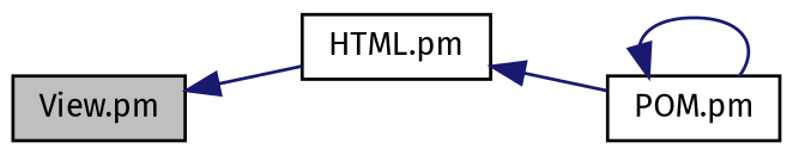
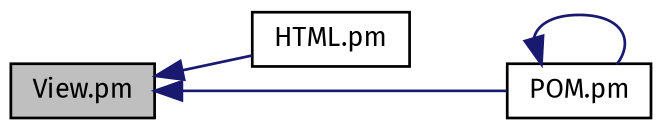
  digraph {
    fontname="Fira Sans"
    rankdir=LR
    node [color=black fillcolor=white fontname="Fira Sans" fontsize=10 shape=record style=filled]
    edge [color=midnightblue dir=back fontname="Fira Sans" fontsize=10 labelfontname=Helvetica labelfontsize=10 style=solid]
    n1 [fillcolor=grey75 fontcolor=black height=0.2 label="View.pm" width=0.4]
    n2 [height=0.2 label="HTML.pm" width=0.4]
    n3 [height=0.2 label="POM.pm" width=0.4]
    n1 -> n2
-   n2 -> n3
+   n1 -> n3
    n3 -> n3
  }
